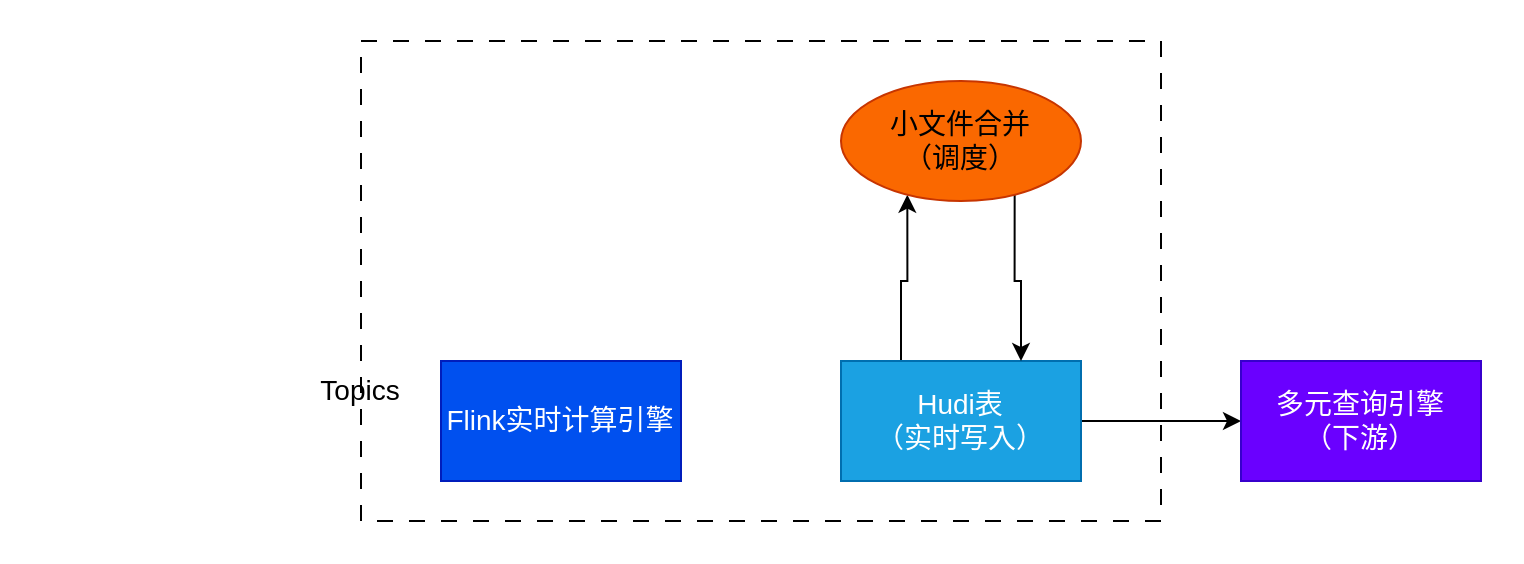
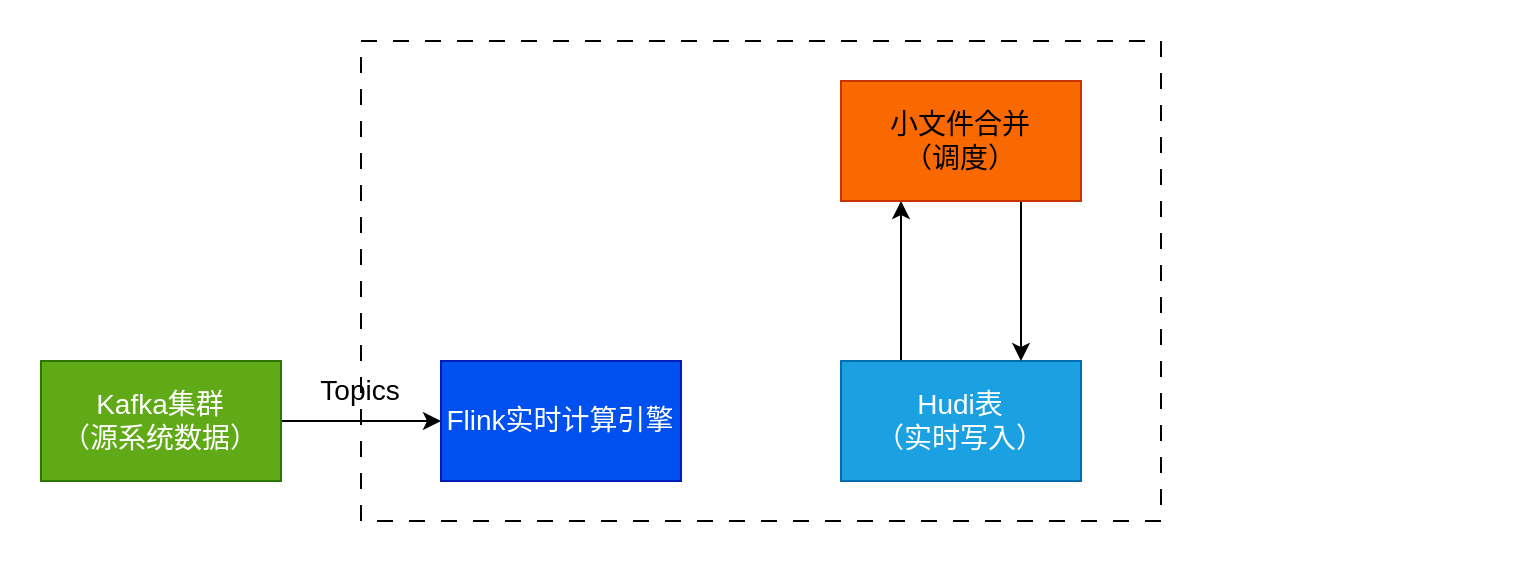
  <mxCell id="0" />
  <mxCell id="1" parent="0" />
  <mxCell id="2" value="" style="rounded=0;whiteSpace=wrap;html=1;fillColor=none;dashed=1;dashPattern=8 8;fontSize=14;strokeColor=light-dark(#000000,#FF9933);" parent="1" vertex="1"><mxGeometry x="180" y="20" width="400" height="240" as="geometry" /></mxCell>
+ <mxCell id="3" value="" style="edgeStyle=orthogonalEdgeStyle;rounded=0;orthogonalLoop=1;jettySize=auto;html=1;fontSize=14;" parent="1" source="4" target="5" edge="1"><mxGeometry relative="1" as="geometry" /></mxCell>
+ <mxCell id="4" value="Kafka集群&lt;div&gt;（源系统数据）&lt;/div&gt;" style="rounded=0;whiteSpace=wrap;html=1;fontSize=14;fillColor=#60a917;fontColor=#ffffff;strokeColor=#2D7600;" parent="1" vertex="1"><mxGeometry x="20" y="180" width="120" height="60" as="geometry" /></mxCell>
  <mxCell id="5" value="Flink实时计算引擎" style="rounded=0;whiteSpace=wrap;html=1;fontSize=14;fillColor=#0050ef;fontColor=#ffffff;strokeColor=#001DBC;" parent="1" vertex="1"><mxGeometry x="220" y="180" width="120" height="60" as="geometry" /></mxCell>
- <mxCell id="6" value="" style="edgeStyle=orthogonalEdgeStyle;rounded=0;orthogonalLoop=1;jettySize=auto;html=1;fontSize=14;" parent="1" source="8" target="9" edge="1"><mxGeometry relative="1" as="geometry" /></mxCell>
  <mxCell id="7" style="edgeStyle=orthogonalEdgeStyle;rounded=0;orthogonalLoop=1;jettySize=auto;html=1;exitX=0.25;exitY=0;exitDx=0;exitDy=0;entryX=0.25;entryY=1;entryDx=0;entryDy=0;fontSize=14;" parent="1" source="8" target="11" edge="1"><mxGeometry relative="1" as="geometry" /></mxCell>
  <mxCell id="8" value="Hudi表&lt;div&gt;（实时写入）&lt;/div&gt;" style="rounded=0;whiteSpace=wrap;html=1;fontSize=14;fillColor=#1ba1e2;fontColor=#ffffff;strokeColor=#006EAF;" parent="1" vertex="1"><mxGeometry x="420" y="180" width="120" height="60" as="geometry" /></mxCell>
- <mxCell id="9" value="多元查询引擎&lt;div&gt;（下游）&lt;/div&gt;" style="rounded=0;whiteSpace=wrap;html=1;fontSize=14;fillColor=#6a00ff;fontColor=#ffffff;strokeColor=#3700CC;" parent="1" vertex="1"><mxGeometry x="620" y="180" width="120" height="60" as="geometry" /></mxCell>
  <mxCell id="10" style="edgeStyle=orthogonalEdgeStyle;rounded=0;orthogonalLoop=1;jettySize=auto;html=1;exitX=0.75;exitY=1;exitDx=0;exitDy=0;entryX=0.75;entryY=0;entryDx=0;entryDy=0;fontSize=14;" parent="1" source="11" target="8" edge="1"><mxGeometry relative="1" as="geometry" /></mxCell>
- <mxCell id="11" value="小文件合并&lt;div&gt;（调度）&lt;/div&gt;" style="ellipse;whiteSpace=wrap;html=1;fontSize=14;fillColor=#fa6800;fontColor=light-dark(#000000,#000000);strokeColor=#C73500;" parent="1" vertex="1"><mxGeometry x="420" y="40" width="120" height="60" as="geometry" /></mxCell>
+ <mxCell id="11" value="小文件合并&lt;div&gt;（调度）&lt;/div&gt;" style="whiteSpace=wrap;html=1;rounded=0;fontSize=14;fillColor=#fa6800;fontColor=light-dark(#000000,#000000);strokeColor=#C73500;" parent="1" vertex="1"><mxGeometry x="420" y="40" width="120" height="60" as="geometry" /></mxCell>
  <mxCell id="12" value="Topics" style="text;html=1;align=center;verticalAlign=middle;whiteSpace=wrap;rounded=0;fontSize=14;fontColor=light-dark(#000000,#000000);" parent="1" vertex="1"><mxGeometry x="150" y="180" width="60" height="30" as="geometry" /></mxCell>
